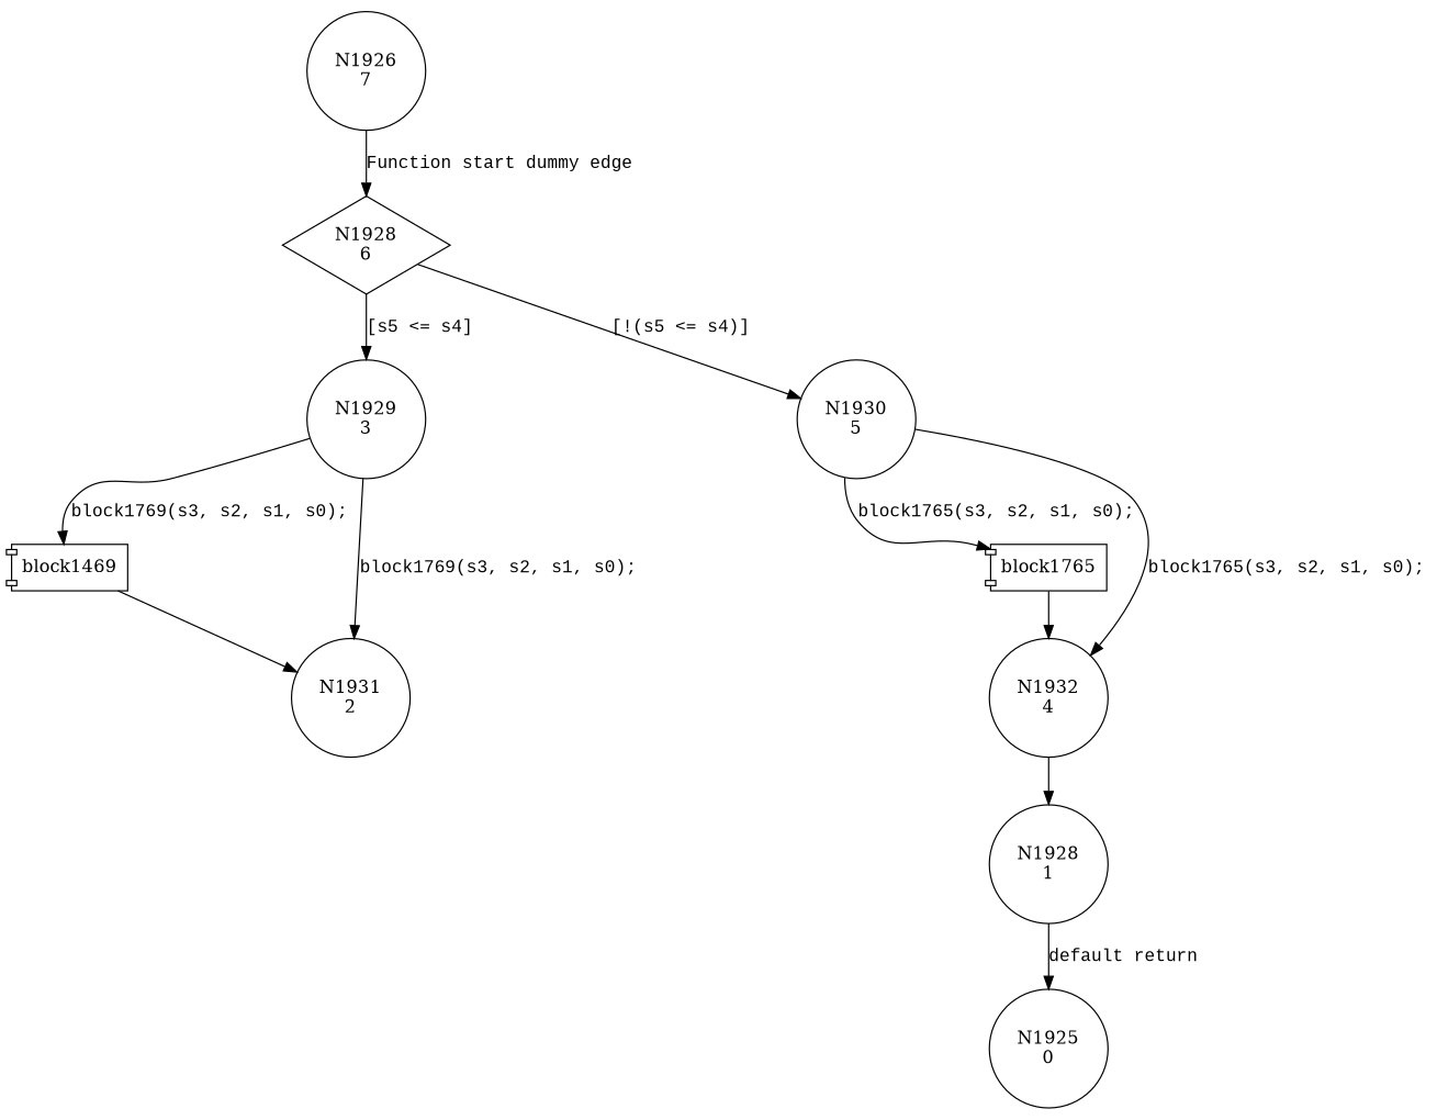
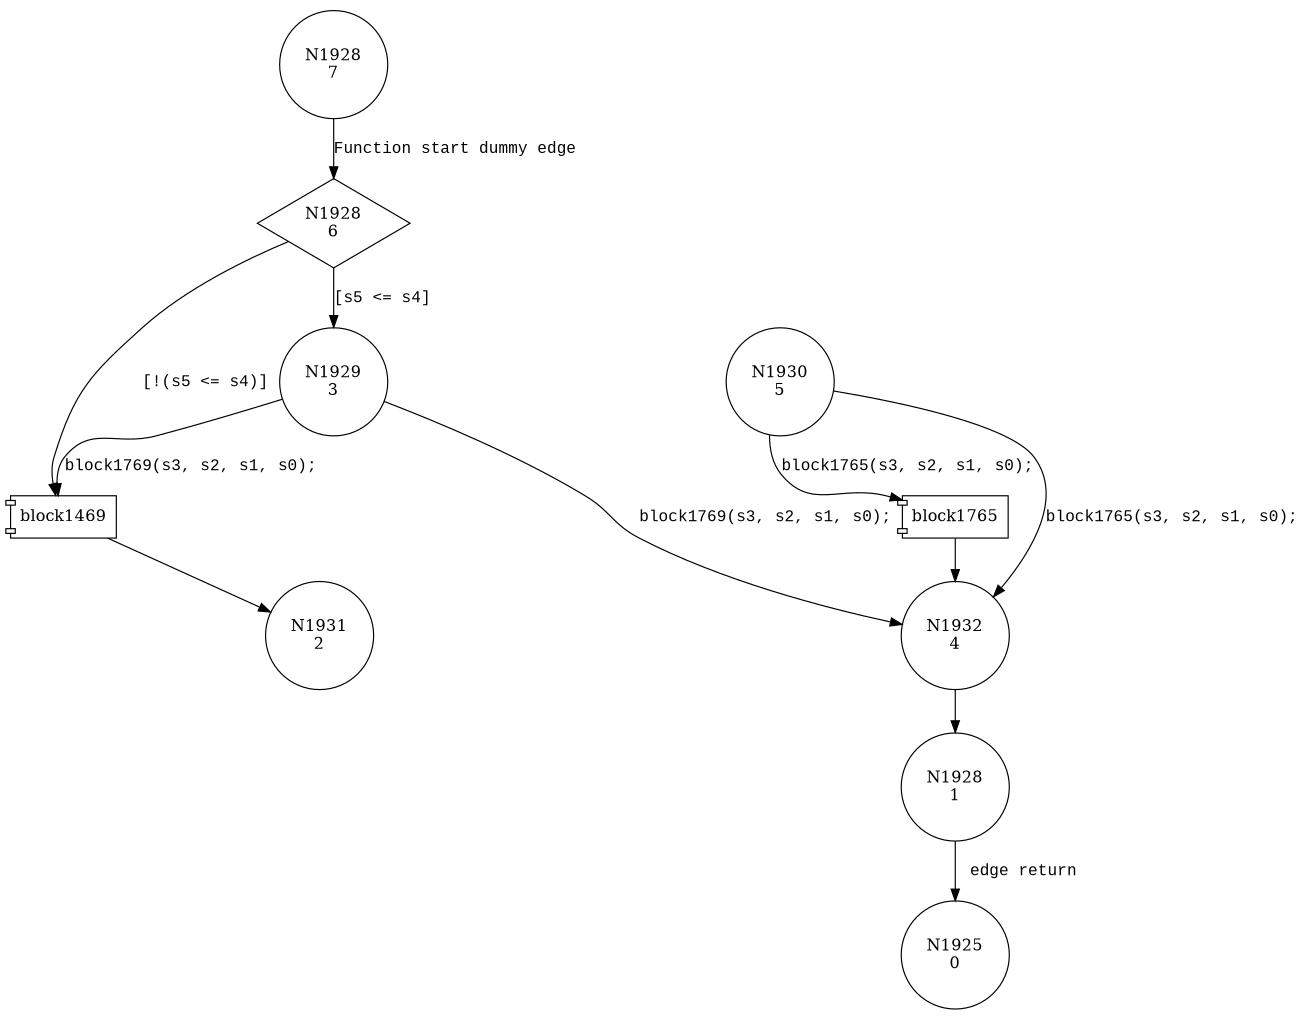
  digraph {
    node [shape=circle]
    edge [fontname="Courier New"]
    n1 [label="N1928\n6" shape=diamond]
    n2 [label="N1929\n3"]
    n3 [label="N1930\n5"]
    n4 [label="N1931\n2"]
    n5 [label=block1469 shape=component]
    n6 [label="N1932\n4"]
    n7 [label=block1765 shape=component]
    n8 [label="N1928\n1"]
    n9 [label="N1925\n0"]
-   n10 [label="N1926\n7"]
+   n10 [label="N1928\n7"]
    n1 -> n2 [label="[s5 <= s4]"]
-   n1 -> n3 [label="[!(s5 <= s4)]"]
-   n2 -> n4 [label="block1769(s3, s2, s1, s0);"]
+   n1 -> n5 [label="[!(s5 <= s4)]"]
+   n2 -> n6 [label="block1769(s3, s2, s1, s0);"]
    n2 -> n5 [label="block1769(s3, s2, s1, s0);"]
    n3 -> n6 [label="block1765(s3, s2, s1, s0);"]
    n3 -> n7 [label="block1765(s3, s2, s1, s0);"]
    n5 -> n4
    n6 -> n8
    n7 -> n6
-   n8 -> n9 [label="default return"]
+   n8 -> n9 [label="edge return"]
    n10 -> n1 [label="Function start dummy edge"]
  }
